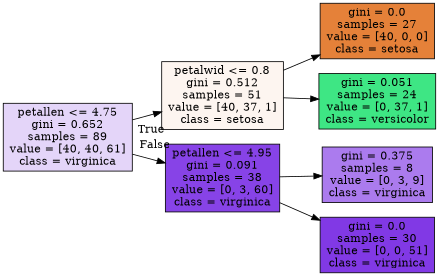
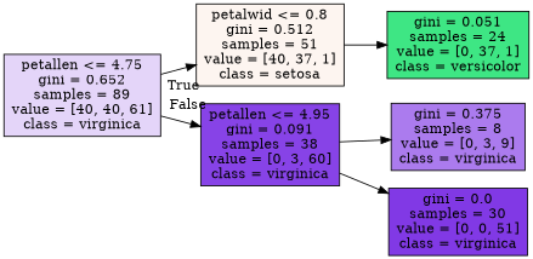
  digraph {
    ranksep=equally
    splines=polyline
    rankdir=LR
    node [color=black shape=box style=filled]
    n1 [fillcolor="#8139e535" label="petallen <= 4.75\ngini = 0.652\nsamples = 89\nvalue = [40, 40, 61]\nclass = virginica"]
    n2 [fillcolor="#e5813913" label="petalwid <= 0.8\ngini = 0.512\nsamples = 51\nvalue = [40, 37, 1]\nclass = setosa"]
    n3 [fillcolor="#8139e5f2" label="petallen <= 4.95\ngini = 0.091\nsamples = 38\nvalue = [0, 3, 60]\nclass = virginica"]
-   n4 [fillcolor="#e58139ff" label="gini = 0.0\nsamples = 27\nvalue = [40, 0, 0]\nclass = setosa"]
    n5 [fillcolor="#39e581f8" label="gini = 0.051\nsamples = 24\nvalue = [0, 37, 1]\nclass = versicolor"]
    n6 [fillcolor="#8139e5aa" label="gini = 0.375\nsamples = 8\nvalue = [0, 3, 9]\nclass = virginica"]
    n7 [fillcolor="#8139e5ff" label="gini = 0.0\nsamples = 30\nvalue = [0, 0, 51]\nclass = virginica"]
    subgraph sub_1 {
      rank=same
      n1
    }
    subgraph sub_2 {
      rank=same
      n2
      n3
    }
    subgraph sub_3 {
      rank=same
-     n4
      n5
      n6
      n7
    }
    n1 -> n2 [headlabel=True labelangle=45 labeldistance=2.5]
    n1 -> n3 [headlabel=False labelangle=-45 labeldistance=2.5]
-   n2 -> n4
    n2 -> n5
    n3 -> n6
    n3 -> n7
  }
